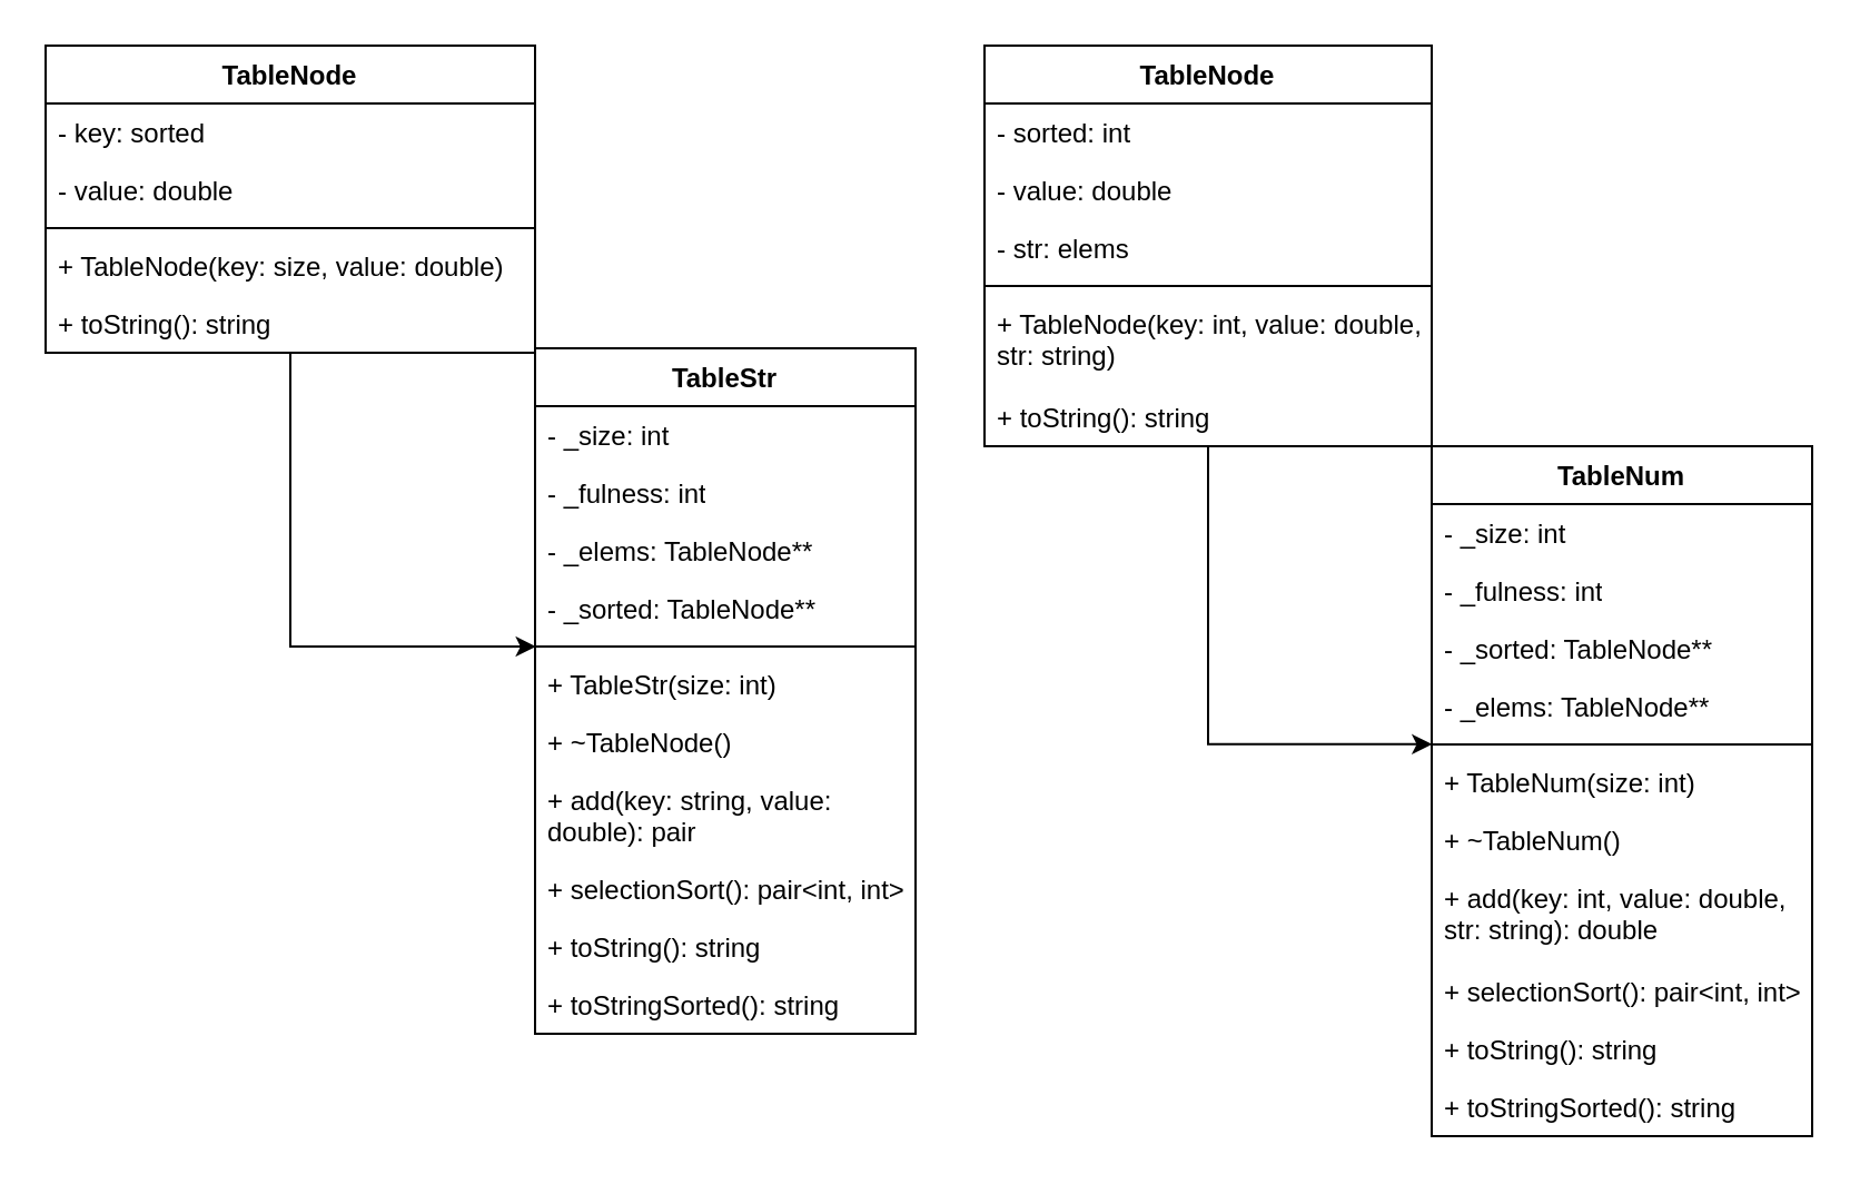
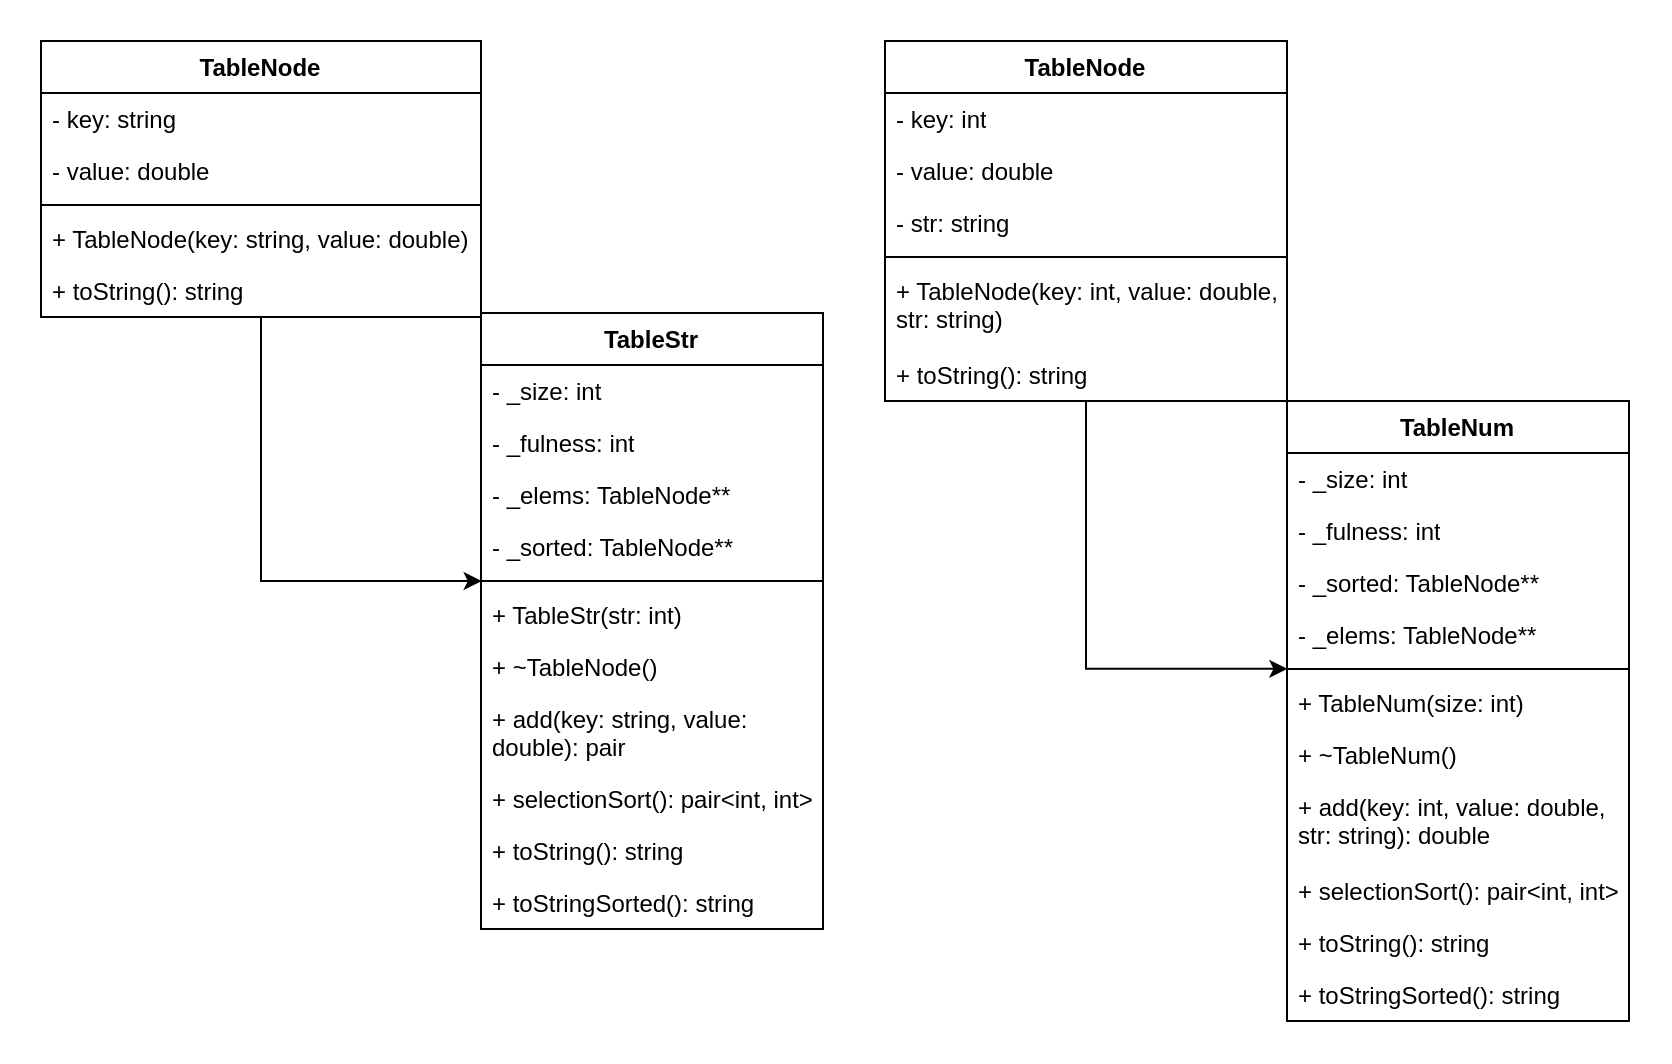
  <mxCell id="0" />
  <mxCell id="1" parent="0" />
  <mxCell id="2" value="TableStr" style="swimlane;fontStyle=1;align=center;verticalAlign=top;childLayout=stackLayout;horizontal=1;startSize=26;horizontalStack=0;resizeParent=1;resizeParentMax=0;resizeLast=0;collapsible=1;marginBottom=0;whiteSpace=wrap;html=1;" parent="1" vertex="1"><mxGeometry x="240" y="156" width="171" height="308" as="geometry"><mxRectangle x="101" y="384" width="52" height="26" as="alternateBounds" /></mxGeometry></mxCell>
  <mxCell id="3" value="- _size: int" style="text;strokeColor=none;fillColor=none;align=left;verticalAlign=top;spacingLeft=4;spacingRight=4;overflow=hidden;rotatable=0;points=[[0,0.5],[1,0.5]];portConstraint=eastwest;whiteSpace=wrap;html=1;" parent="2" vertex="1"><mxGeometry y="26" width="171" height="26" as="geometry" /></mxCell>
  <mxCell id="4" value="- _fulness: int" style="text;strokeColor=none;fillColor=none;align=left;verticalAlign=top;spacingLeft=4;spacingRight=4;overflow=hidden;rotatable=0;points=[[0,0.5],[1,0.5]];portConstraint=eastwest;whiteSpace=wrap;html=1;" parent="2" vertex="1"><mxGeometry y="52" width="171" height="26" as="geometry" /></mxCell>
  <mxCell id="5" value="- _elems: TableNode**" style="text;strokeColor=none;fillColor=none;align=left;verticalAlign=top;spacingLeft=4;spacingRight=4;overflow=hidden;rotatable=0;points=[[0,0.5],[1,0.5]];portConstraint=eastwest;whiteSpace=wrap;html=1;" parent="2" vertex="1"><mxGeometry y="78" width="171" height="26" as="geometry" /></mxCell>
  <mxCell id="6" value="- _sorted: TableNode**" style="text;strokeColor=none;fillColor=none;align=left;verticalAlign=top;spacingLeft=4;spacingRight=4;overflow=hidden;rotatable=0;points=[[0,0.5],[1,0.5]];portConstraint=eastwest;whiteSpace=wrap;html=1;" vertex="1" parent="2"><mxGeometry y="104" width="171" height="26" as="geometry" /></mxCell>
  <mxCell id="7" value="" style="line;strokeWidth=1;fillColor=none;align=left;verticalAlign=middle;spacingTop=-1;spacingLeft=3;spacingRight=3;rotatable=0;labelPosition=right;points=[];portConstraint=eastwest;strokeColor=inherit;" parent="2" vertex="1"><mxGeometry y="130" width="171" height="8" as="geometry" /></mxCell>
- <mxCell id="8" value="&lt;div style=&quot;text-align: center;&quot;&gt;&lt;span style=&quot;background-color: initial;&quot;&gt;+ TableStr&lt;/span&gt;&lt;span style=&quot;background-color: initial;&quot;&gt;(size: int)&lt;/span&gt;&lt;/div&gt;" style="text;strokeColor=none;fillColor=none;align=left;verticalAlign=top;spacingLeft=4;spacingRight=4;overflow=hidden;rotatable=0;points=[[0,0.5],[1,0.5]];portConstraint=eastwest;whiteSpace=wrap;html=1;" parent="2" vertex="1"><mxGeometry y="138" width="171" height="26" as="geometry" /></mxCell>
+ <mxCell id="8" value="&lt;div style=&quot;text-align: center;&quot;&gt;&lt;span style=&quot;background-color: initial;&quot;&gt;+ TableStr&lt;/span&gt;&lt;span style=&quot;background-color: initial;&quot;&gt;(str: int)&lt;/span&gt;&lt;/div&gt;" style="text;strokeColor=none;fillColor=none;align=left;verticalAlign=top;spacingLeft=4;spacingRight=4;overflow=hidden;rotatable=0;points=[[0,0.5],[1,0.5]];portConstraint=eastwest;whiteSpace=wrap;html=1;" parent="2" vertex="1"><mxGeometry y="138" width="171" height="26" as="geometry" /></mxCell>
  <mxCell id="9" value="+ ~TableNode()" style="text;strokeColor=none;fillColor=none;align=left;verticalAlign=top;spacingLeft=4;spacingRight=4;overflow=hidden;rotatable=0;points=[[0,0.5],[1,0.5]];portConstraint=eastwest;whiteSpace=wrap;html=1;" parent="2" vertex="1"><mxGeometry y="164" width="171" height="26" as="geometry" /></mxCell>
  <mxCell id="10" value="+ add(key: string, value: double): pair" style="text;strokeColor=none;fillColor=none;align=left;verticalAlign=top;spacingLeft=4;spacingRight=4;overflow=hidden;rotatable=0;points=[[0,0.5],[1,0.5]];portConstraint=eastwest;whiteSpace=wrap;html=1;" parent="2" vertex="1"><mxGeometry y="190" width="171" height="40" as="geometry" /></mxCell>
  <mxCell id="11" value="+ selectionSort(): pair&amp;lt;int, int&amp;gt;" style="text;strokeColor=none;fillColor=none;align=left;verticalAlign=top;spacingLeft=4;spacingRight=4;overflow=hidden;rotatable=0;points=[[0,0.5],[1,0.5]];portConstraint=eastwest;whiteSpace=wrap;html=1;" vertex="1" parent="2"><mxGeometry y="230" width="171" height="26" as="geometry" /></mxCell>
  <mxCell id="12" value="+ toString(): string" style="text;strokeColor=none;fillColor=none;align=left;verticalAlign=top;spacingLeft=4;spacingRight=4;overflow=hidden;rotatable=0;points=[[0,0.5],[1,0.5]];portConstraint=eastwest;whiteSpace=wrap;html=1;" parent="2" vertex="1"><mxGeometry y="256" width="171" height="26" as="geometry" /></mxCell>
  <mxCell id="13" value="+ toStringSorted(): string" style="text;strokeColor=none;fillColor=none;align=left;verticalAlign=top;spacingLeft=4;spacingRight=4;overflow=hidden;rotatable=0;points=[[0,0.5],[1,0.5]];portConstraint=eastwest;whiteSpace=wrap;html=1;" vertex="1" parent="2"><mxGeometry y="282" width="171" height="26" as="geometry" /></mxCell>
  <mxCell id="14" value="TableNode" style="swimlane;fontStyle=1;align=center;verticalAlign=top;childLayout=stackLayout;horizontal=1;startSize=26;horizontalStack=0;resizeParent=1;resizeParentMax=0;resizeLast=0;collapsible=1;marginBottom=0;whiteSpace=wrap;html=1;" parent="1" vertex="1"><mxGeometry x="20" y="20" width="220" height="138" as="geometry"><mxRectangle x="101" y="384" width="52" height="26" as="alternateBounds" /></mxGeometry></mxCell>
- <mxCell id="15" value="- key: sorted" style="text;strokeColor=none;fillColor=none;align=left;verticalAlign=top;spacingLeft=4;spacingRight=4;overflow=hidden;rotatable=0;points=[[0,0.5],[1,0.5]];portConstraint=eastwest;whiteSpace=wrap;html=1;" parent="14" vertex="1"><mxGeometry y="26" width="220" height="26" as="geometry" /></mxCell>
+ <mxCell id="15" value="- key: string" style="text;strokeColor=none;fillColor=none;align=left;verticalAlign=top;spacingLeft=4;spacingRight=4;overflow=hidden;rotatable=0;points=[[0,0.5],[1,0.5]];portConstraint=eastwest;whiteSpace=wrap;html=1;" parent="14" vertex="1"><mxGeometry y="26" width="220" height="26" as="geometry" /></mxCell>
  <mxCell id="16" value="- value: double" style="text;strokeColor=none;fillColor=none;align=left;verticalAlign=top;spacingLeft=4;spacingRight=4;overflow=hidden;rotatable=0;points=[[0,0.5],[1,0.5]];portConstraint=eastwest;whiteSpace=wrap;html=1;" parent="14" vertex="1"><mxGeometry y="52" width="220" height="26" as="geometry" /></mxCell>
  <mxCell id="17" value="" style="line;strokeWidth=1;fillColor=none;align=left;verticalAlign=middle;spacingTop=-1;spacingLeft=3;spacingRight=3;rotatable=0;labelPosition=right;points=[];portConstraint=eastwest;strokeColor=inherit;" parent="14" vertex="1"><mxGeometry y="78" width="220" height="8" as="geometry" /></mxCell>
- <mxCell id="18" value="+ TableNode(key: size, value: double)" style="text;strokeColor=none;fillColor=none;align=left;verticalAlign=top;spacingLeft=4;spacingRight=4;overflow=hidden;rotatable=0;points=[[0,0.5],[1,0.5]];portConstraint=eastwest;whiteSpace=wrap;html=1;" parent="14" vertex="1"><mxGeometry y="86" width="220" height="26" as="geometry" /></mxCell>
+ <mxCell id="18" value="+ TableNode(key: string, value: double)" style="text;strokeColor=none;fillColor=none;align=left;verticalAlign=top;spacingLeft=4;spacingRight=4;overflow=hidden;rotatable=0;points=[[0,0.5],[1,0.5]];portConstraint=eastwest;whiteSpace=wrap;html=1;" parent="14" vertex="1"><mxGeometry y="86" width="220" height="26" as="geometry" /></mxCell>
  <mxCell id="19" value="+ toString(): string" style="text;strokeColor=none;fillColor=none;align=left;verticalAlign=top;spacingLeft=4;spacingRight=4;overflow=hidden;rotatable=0;points=[[0,0.5],[1,0.5]];portConstraint=eastwest;whiteSpace=wrap;html=1;" parent="14" vertex="1"><mxGeometry y="112" width="220" height="26" as="geometry" /></mxCell>
  <mxCell id="20" value="TableNode" style="swimlane;fontStyle=1;align=center;verticalAlign=top;childLayout=stackLayout;horizontal=1;startSize=26;horizontalStack=0;resizeParent=1;resizeParentMax=0;resizeLast=0;collapsible=1;marginBottom=0;whiteSpace=wrap;html=1;" parent="1" vertex="1"><mxGeometry x="442" y="20" width="201" height="180" as="geometry"><mxRectangle x="101" y="384" width="52" height="26" as="alternateBounds" /></mxGeometry></mxCell>
- <mxCell id="21" value="- sorted: int" style="text;strokeColor=none;fillColor=none;align=left;verticalAlign=top;spacingLeft=4;spacingRight=4;overflow=hidden;rotatable=0;points=[[0,0.5],[1,0.5]];portConstraint=eastwest;whiteSpace=wrap;html=1;" parent="20" vertex="1"><mxGeometry y="26" width="201" height="26" as="geometry" /></mxCell>
+ <mxCell id="21" value="- key: int" style="text;strokeColor=none;fillColor=none;align=left;verticalAlign=top;spacingLeft=4;spacingRight=4;overflow=hidden;rotatable=0;points=[[0,0.5],[1,0.5]];portConstraint=eastwest;whiteSpace=wrap;html=1;" parent="20" vertex="1"><mxGeometry y="26" width="201" height="26" as="geometry" /></mxCell>
  <mxCell id="22" value="- value: double" style="text;strokeColor=none;fillColor=none;align=left;verticalAlign=top;spacingLeft=4;spacingRight=4;overflow=hidden;rotatable=0;points=[[0,0.5],[1,0.5]];portConstraint=eastwest;whiteSpace=wrap;html=1;" parent="20" vertex="1"><mxGeometry y="52" width="201" height="26" as="geometry" /></mxCell>
- <mxCell id="23" value="- str: elems" style="text;strokeColor=none;fillColor=none;align=left;verticalAlign=top;spacingLeft=4;spacingRight=4;overflow=hidden;rotatable=0;points=[[0,0.5],[1,0.5]];portConstraint=eastwest;whiteSpace=wrap;html=1;" parent="20" vertex="1"><mxGeometry y="78" width="201" height="26" as="geometry" /></mxCell>
+ <mxCell id="23" value="- str: string" style="text;strokeColor=none;fillColor=none;align=left;verticalAlign=top;spacingLeft=4;spacingRight=4;overflow=hidden;rotatable=0;points=[[0,0.5],[1,0.5]];portConstraint=eastwest;whiteSpace=wrap;html=1;" parent="20" vertex="1"><mxGeometry y="78" width="201" height="26" as="geometry" /></mxCell>
  <mxCell id="24" value="" style="line;strokeWidth=1;fillColor=none;align=left;verticalAlign=middle;spacingTop=-1;spacingLeft=3;spacingRight=3;rotatable=0;labelPosition=right;points=[];portConstraint=eastwest;strokeColor=inherit;" parent="20" vertex="1"><mxGeometry y="104" width="201" height="8" as="geometry" /></mxCell>
  <mxCell id="25" value="+ TableNode(key: int, value: double, str: string)" style="text;strokeColor=none;fillColor=none;align=left;verticalAlign=top;spacingLeft=4;spacingRight=4;overflow=hidden;rotatable=0;points=[[0,0.5],[1,0.5]];portConstraint=eastwest;whiteSpace=wrap;html=1;" parent="20" vertex="1"><mxGeometry y="112" width="201" height="42" as="geometry" /></mxCell>
  <mxCell id="26" value="+ toString(): string" style="text;strokeColor=none;fillColor=none;align=left;verticalAlign=top;spacingLeft=4;spacingRight=4;overflow=hidden;rotatable=0;points=[[0,0.5],[1,0.5]];portConstraint=eastwest;whiteSpace=wrap;html=1;" parent="20" vertex="1"><mxGeometry y="154" width="201" height="26" as="geometry" /></mxCell>
  <mxCell id="27" value="TableNum" style="swimlane;fontStyle=1;align=center;verticalAlign=top;childLayout=stackLayout;horizontal=1;startSize=26;horizontalStack=0;resizeParent=1;resizeParentMax=0;resizeLast=0;collapsible=1;marginBottom=0;whiteSpace=wrap;html=1;" parent="1" vertex="1"><mxGeometry x="643" y="200" width="171" height="310" as="geometry"><mxRectangle x="101" y="384" width="52" height="26" as="alternateBounds" /></mxGeometry></mxCell>
  <mxCell id="28" value="- _size: int" style="text;strokeColor=none;fillColor=none;align=left;verticalAlign=top;spacingLeft=4;spacingRight=4;overflow=hidden;rotatable=0;points=[[0,0.5],[1,0.5]];portConstraint=eastwest;whiteSpace=wrap;html=1;" vertex="1" parent="27"><mxGeometry y="26" width="171" height="26" as="geometry" /></mxCell>
  <mxCell id="29" value="- _fulness: int" style="text;strokeColor=none;fillColor=none;align=left;verticalAlign=top;spacingLeft=4;spacingRight=4;overflow=hidden;rotatable=0;points=[[0,0.5],[1,0.5]];portConstraint=eastwest;whiteSpace=wrap;html=1;" vertex="1" parent="27"><mxGeometry y="52" width="171" height="26" as="geometry" /></mxCell>
  <mxCell id="30" value="- _sorted: TableNode**" style="text;strokeColor=none;fillColor=none;align=left;verticalAlign=top;spacingLeft=4;spacingRight=4;overflow=hidden;rotatable=0;points=[[0,0.5],[1,0.5]];portConstraint=eastwest;whiteSpace=wrap;html=1;" vertex="1" parent="27"><mxGeometry y="78" width="171" height="26" as="geometry" /></mxCell>
  <mxCell id="31" value="- _elems: TableNode**" style="text;strokeColor=none;fillColor=none;align=left;verticalAlign=top;spacingLeft=4;spacingRight=4;overflow=hidden;rotatable=0;points=[[0,0.5],[1,0.5]];portConstraint=eastwest;whiteSpace=wrap;html=1;" vertex="1" parent="27"><mxGeometry y="104" width="171" height="26" as="geometry" /></mxCell>
  <mxCell id="32" value="" style="line;strokeWidth=1;fillColor=none;align=left;verticalAlign=middle;spacingTop=-1;spacingLeft=3;spacingRight=3;rotatable=0;labelPosition=right;points=[];portConstraint=eastwest;strokeColor=inherit;" parent="27" vertex="1"><mxGeometry y="130" width="171" height="8" as="geometry" /></mxCell>
  <mxCell id="33" value="&lt;div style=&quot;text-align: center;&quot;&gt;&lt;span style=&quot;background-color: initial;&quot;&gt;+ TableNum&lt;/span&gt;&lt;span style=&quot;background-color: initial;&quot;&gt;(size: int)&lt;/span&gt;&lt;/div&gt;" style="text;strokeColor=none;fillColor=none;align=left;verticalAlign=top;spacingLeft=4;spacingRight=4;overflow=hidden;rotatable=0;points=[[0,0.5],[1,0.5]];portConstraint=eastwest;whiteSpace=wrap;html=1;" parent="27" vertex="1"><mxGeometry y="138" width="171" height="26" as="geometry" /></mxCell>
  <mxCell id="34" value="&lt;div style=&quot;text-align: center;&quot;&gt;&lt;span style=&quot;background-color: initial;&quot;&gt;+ ~TableNum&lt;/span&gt;&lt;span style=&quot;background-color: initial;&quot;&gt;()&lt;/span&gt;&lt;/div&gt;" style="text;strokeColor=none;fillColor=none;align=left;verticalAlign=top;spacingLeft=4;spacingRight=4;overflow=hidden;rotatable=0;points=[[0,0.5],[1,0.5]];portConstraint=eastwest;whiteSpace=wrap;html=1;" parent="27" vertex="1"><mxGeometry y="164" width="171" height="26" as="geometry" /></mxCell>
  <mxCell id="35" value="+ add(key: int, value: double, str: string): double" style="text;strokeColor=none;fillColor=none;align=left;verticalAlign=top;spacingLeft=4;spacingRight=4;overflow=hidden;rotatable=0;points=[[0,0.5],[1,0.5]];portConstraint=eastwest;whiteSpace=wrap;html=1;" parent="27" vertex="1"><mxGeometry y="190" width="171" height="42" as="geometry" /></mxCell>
  <mxCell id="36" value="+ selectionSort(): pair&amp;lt;int, int&amp;gt;" style="text;strokeColor=none;fillColor=none;align=left;verticalAlign=top;spacingLeft=4;spacingRight=4;overflow=hidden;rotatable=0;points=[[0,0.5],[1,0.5]];portConstraint=eastwest;whiteSpace=wrap;html=1;" vertex="1" parent="27"><mxGeometry y="232" width="171" height="26" as="geometry" /></mxCell>
  <mxCell id="37" value="+ toString(): string" style="text;strokeColor=none;fillColor=none;align=left;verticalAlign=top;spacingLeft=4;spacingRight=4;overflow=hidden;rotatable=0;points=[[0,0.5],[1,0.5]];portConstraint=eastwest;whiteSpace=wrap;html=1;" parent="27" vertex="1"><mxGeometry y="258" width="171" height="26" as="geometry" /></mxCell>
  <mxCell id="38" value="+ toStringSorted(): string" style="text;strokeColor=none;fillColor=none;align=left;verticalAlign=top;spacingLeft=4;spacingRight=4;overflow=hidden;rotatable=0;points=[[0,0.5],[1,0.5]];portConstraint=eastwest;whiteSpace=wrap;html=1;" vertex="1" parent="27"><mxGeometry y="284" width="171" height="26" as="geometry" /></mxCell>
  <mxCell id="39" style="edgeStyle=orthogonalEdgeStyle;rounded=0;orthogonalLoop=1;jettySize=auto;html=1;entryX=0.001;entryY=0.49;entryDx=0;entryDy=0;entryPerimeter=0;" edge="1" parent="1" source="20" target="32"><mxGeometry relative="1" as="geometry" /></mxCell>
  <mxCell id="40" style="edgeStyle=orthogonalEdgeStyle;rounded=0;orthogonalLoop=1;jettySize=auto;html=1;entryX=0.002;entryY=0.506;entryDx=0;entryDy=0;entryPerimeter=0;" edge="1" parent="1" source="14" target="7"><mxGeometry relative="1" as="geometry" /></mxCell>
